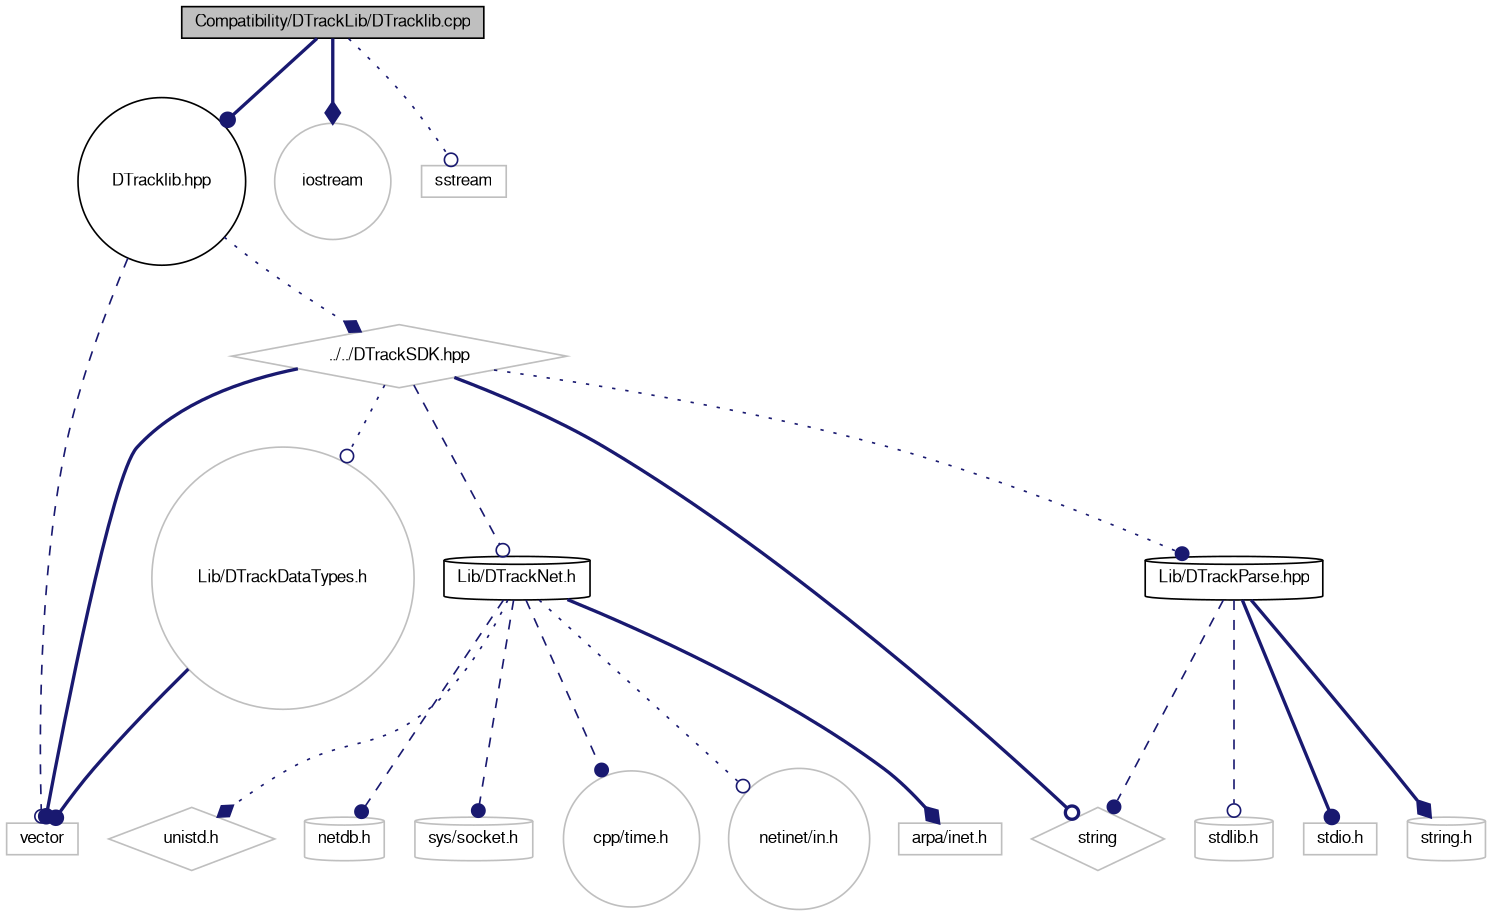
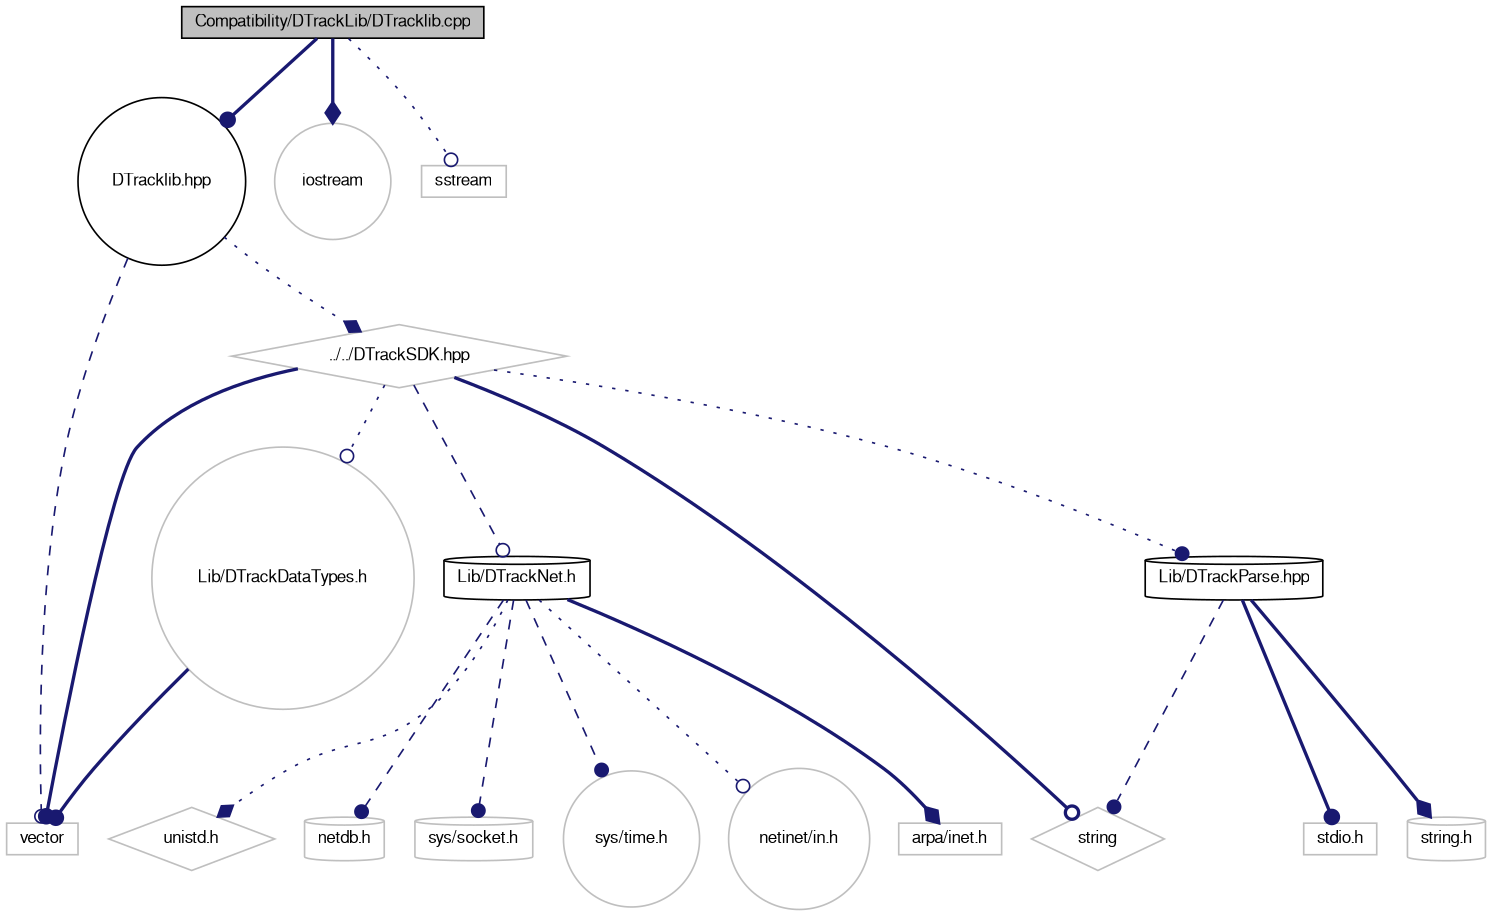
  digraph {
    node [color=grey75 fillcolor=white fontname=FreeSans fontsize=10 shape=cylinder style=filled]
    edge [arrowhead=dot color=midnightblue fontname=FreeSans fontsize=10 labelfontname=FreeSans labelfontsize=10 style=bold]
    n1 [color=black fillcolor=grey75 fontcolor=black height=0.2 label="Compatibility/DTrackLib/DTracklib.cpp" shape=box width=0.4]
    n2 [color=black height=0.2 label="DTracklib.hpp" shape=circle width=0.4]
    n3 [height=0.2 label=iostream shape=circle width=0.4]
    n4 [height=0.2 label=sstream shape=box width=0.4]
    n5 [height=0.2 label=vector shape=box width=0.4]
    n6 [height=0.2 label="../../DTrackSDK.hpp" shape=diamond width=0.4]
    n7 [height=0.2 label="Lib/DTrackDataTypes.h" shape=circle width=0.4]
    n8 [color=black height=0.2 label="Lib/DTrackNet.h" width=0.4]
    n9 [color=black height=0.2 label="Lib/DTrackParse.hpp" width=0.4]
    n10 [height=0.2 label=string shape=diamond width=0.4]
    n11 [height=0.2 label="unistd.h" shape=diamond width=0.4]
    n12 [height=0.2 label="netdb.h" width=0.4]
    n13 [height=0.2 label="sys/socket.h" width=0.4]
-   n14 [height=0.2 label="cpp/time.h" shape=circle width=0.4]
+   n14 [height=0.2 label="sys/time.h" shape=circle width=0.4]
    n15 [height=0.2 label="netinet/in.h" shape=circle width=0.4]
    n16 [height=0.2 label="arpa/inet.h" shape=box width=0.4]
-   n17 [height=0.2 label="stdlib.h" width=0.4]
    n18 [height=0.2 label="stdio.h" shape=box width=0.4]
    n19 [height=0.2 label="string.h" width=0.4]
    n1 -> n2
    n1 -> n3 [arrowhead=diamond]
    n1 -> n4 [arrowhead=odot style=dotted]
    n2 -> n5 [arrowhead=odot style=dashed]
    n2 -> n6 [arrowhead=diamond style=dotted]
    n6 -> n5
    n6 -> n7 [arrowhead=odot style=dotted]
    n6 -> n8 [arrowhead=odot style=dashed]
    n6 -> n9 [style=dotted]
    n6 -> n10 [arrowhead=odot]
    n7 -> n5
    n8 -> n11 [arrowhead=diamond style=dotted]
    n8 -> n12 [style=dashed]
    n8 -> n13 [style=dashed]
    n8 -> n14 [style=dashed]
    n8 -> n15 [arrowhead=odot style=dotted]
    n8 -> n16 [arrowhead=diamond]
    n9 -> n10 [style=dashed]
-   n9 -> n17 [arrowhead=odot style=dashed]
    n9 -> n18
    n9 -> n19 [arrowhead=diamond]
  }
